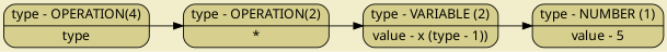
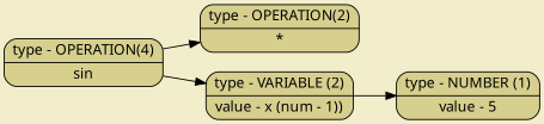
  digraph {
    bgcolor="#F2EECB"
    fontname="Noto Sans"
    rankdir=LR
    node [fillcolor="#D7CF8D" fontname="Noto Sans" shape=Mrecord style=filled]
    edge [fontname="Noto Sans"]
-   n1 [label="type - OPERATION(4) | type"]
+   n1 [label="type - OPERATION(4) | sin"]
    n2 [label="type - OPERATION(2) | *"]
-   n3 [label="type - VARIABLE (2) | value - x (type - 1))"]
+   n3 [label="type - VARIABLE (2) | value - x (num - 1))"]
    n4 [label="type - NUMBER (1) | value - 5"]
    n1 -> n2
-   n2 -> n3
+   n1 -> n3
    n3 -> n4
  }
